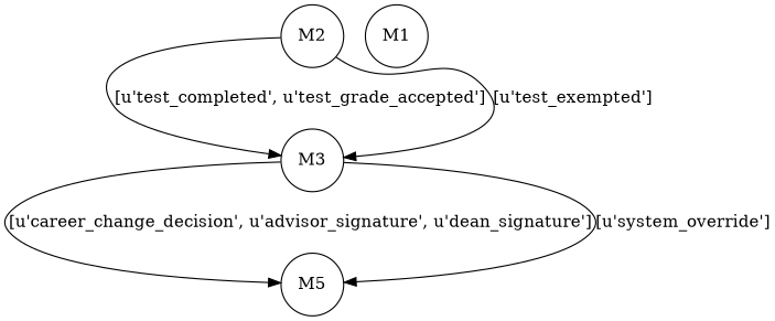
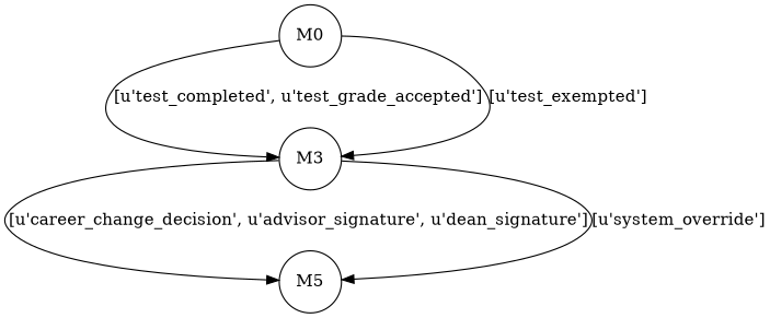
  digraph {
    rankdir=TB
    node [shape=circle]
    n1 [label=M5]
-   n2 [label=M1]
    n3 [label=M3]
-   n4 [label=M2]
+   n4 [label=M0]
    n3 -> n1 [label="[u'career_change_decision', u'advisor_signature', u'dean_signature']"]
    n3 -> n1 [label="[u'system_override']"]
    n4 -> n3 [label="[u'test_completed', u'test_grade_accepted']"]
    n4 -> n3 [label="[u'test_exempted']"]
  }
